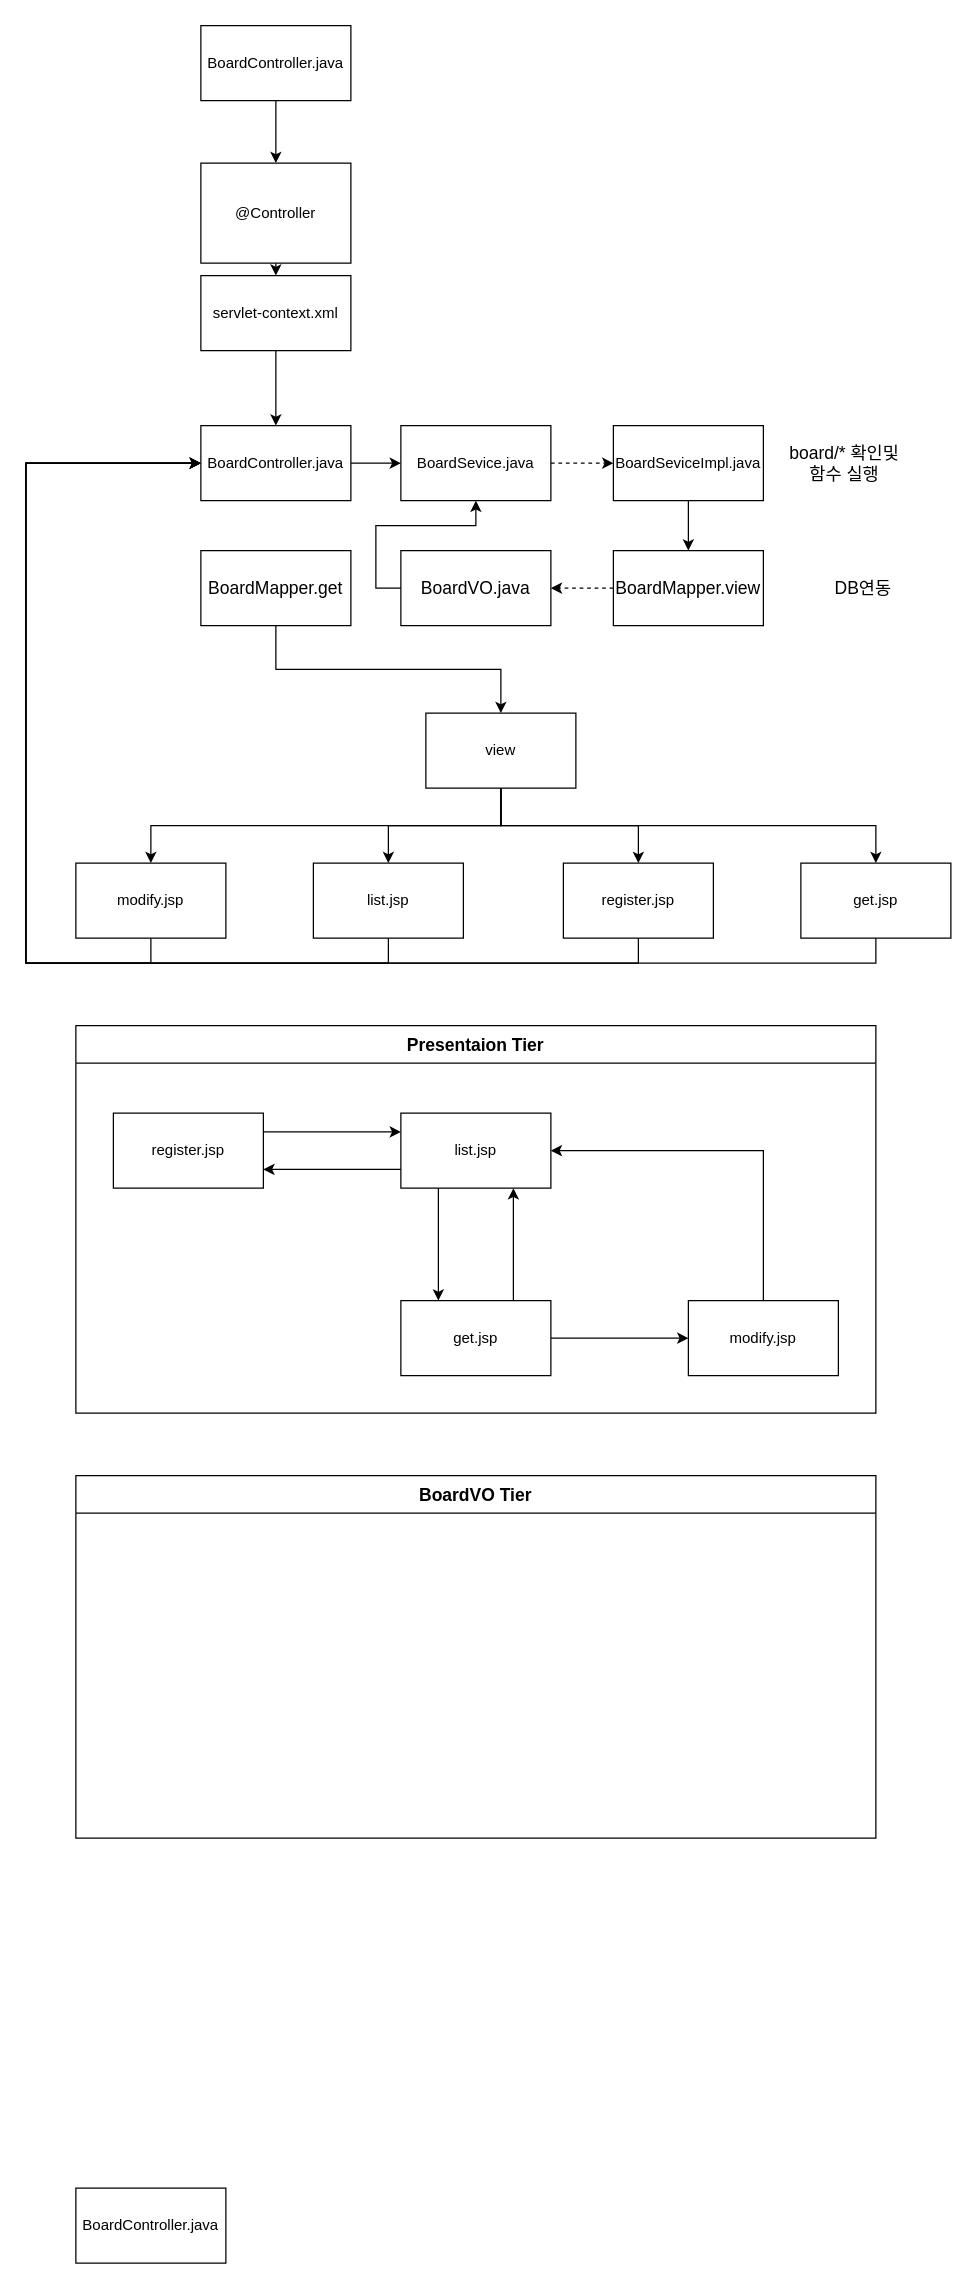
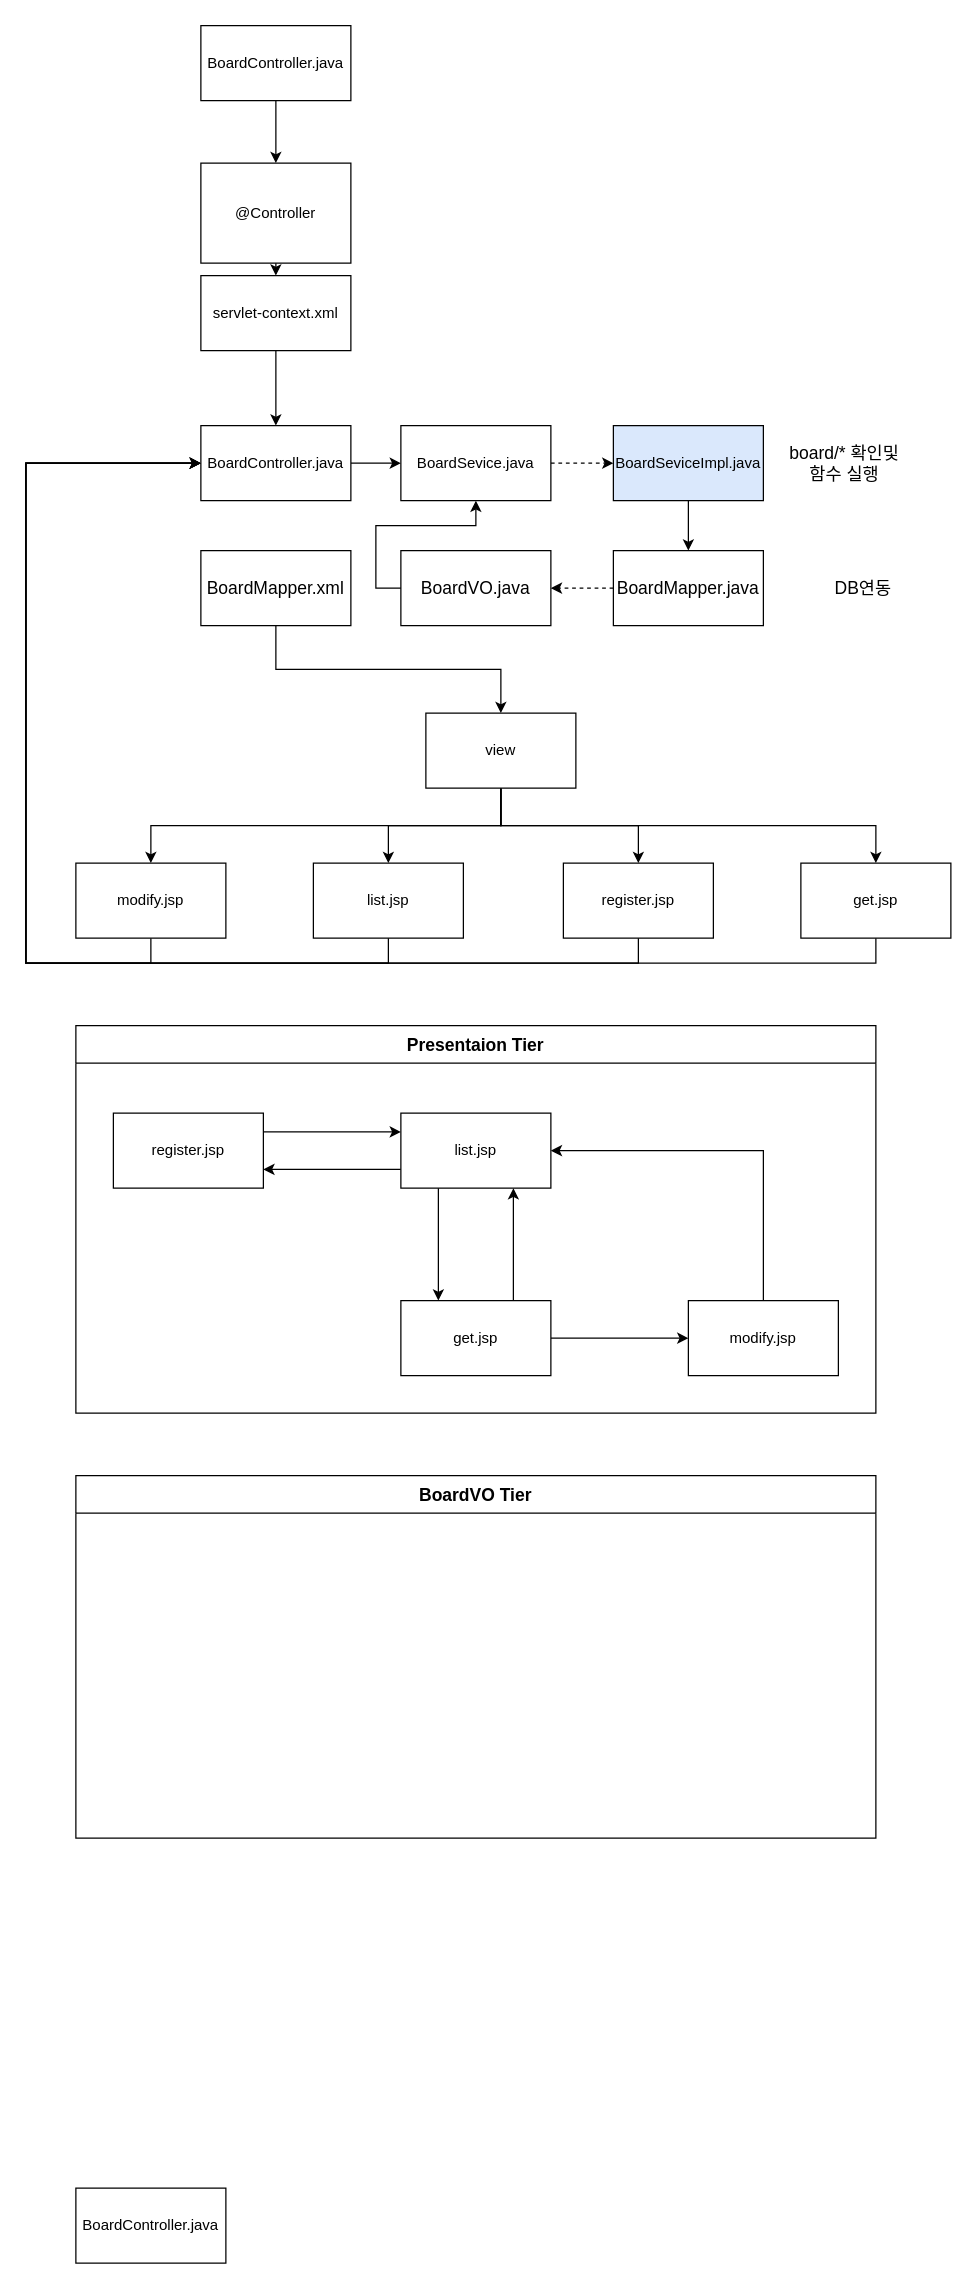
  <mxCell id="0" />
  <mxCell id="1" parent="0" />
  <mxCell id="2" style="edgeStyle=orthogonalEdgeStyle;rounded=0;orthogonalLoop=1;jettySize=auto;html=1;exitX=0.5;exitY=1;exitDx=0;exitDy=0;entryX=0.5;entryY=0;entryDx=0;entryDy=0;fontSize=14;" parent="1" source="3" target="43" edge="1"><mxGeometry relative="1" as="geometry" /></mxCell>
  <mxCell id="3" value="servlet-context.xml" style="rounded=0;whiteSpace=wrap;html=1;" parent="1" vertex="1"><mxGeometry x="160" y="220" width="120" height="60" as="geometry" /></mxCell>
  <mxCell id="4" style="edgeStyle=orthogonalEdgeStyle;rounded=0;orthogonalLoop=1;jettySize=auto;html=1;exitX=0.5;exitY=1;exitDx=0;exitDy=0;entryX=0.5;entryY=0;entryDx=0;entryDy=0;" parent="1" source="8" target="10" edge="1"><mxGeometry relative="1" as="geometry" /></mxCell>
  <mxCell id="5" style="edgeStyle=orthogonalEdgeStyle;rounded=0;orthogonalLoop=1;jettySize=auto;html=1;exitX=0.5;exitY=1;exitDx=0;exitDy=0;entryX=0.5;entryY=0;entryDx=0;entryDy=0;" parent="1" source="8" target="14" edge="1"><mxGeometry relative="1" as="geometry" /></mxCell>
  <mxCell id="6" style="edgeStyle=orthogonalEdgeStyle;rounded=0;orthogonalLoop=1;jettySize=auto;html=1;exitX=0.5;exitY=1;exitDx=0;exitDy=0;entryX=0.5;entryY=0;entryDx=0;entryDy=0;" parent="1" source="8" target="12" edge="1"><mxGeometry relative="1" as="geometry" /></mxCell>
  <mxCell id="7" style="edgeStyle=orthogonalEdgeStyle;rounded=0;orthogonalLoop=1;jettySize=auto;html=1;exitX=0.5;exitY=1;exitDx=0;exitDy=0;" parent="1" source="8" target="16" edge="1"><mxGeometry relative="1" as="geometry" /></mxCell>
  <mxCell id="8" value="view" style="rounded=0;whiteSpace=wrap;html=1;" parent="1" vertex="1"><mxGeometry x="340" y="570" width="120" height="60" as="geometry" /></mxCell>
  <mxCell id="9" style="edgeStyle=orthogonalEdgeStyle;rounded=0;orthogonalLoop=1;jettySize=auto;html=1;exitX=0.5;exitY=1;exitDx=0;exitDy=0;" edge="1" parent="1" source="10"><mxGeometry relative="1" as="geometry"><mxPoint x="160" y="370" as="targetPoint" /><Array as="points"><mxPoint x="310" y="770" /><mxPoint x="20" y="770" /><mxPoint x="20" y="370" /></Array></mxGeometry></mxCell>
  <mxCell id="10" value="list.jsp" style="rounded=0;whiteSpace=wrap;html=1;" parent="1" vertex="1"><mxGeometry x="250" y="690" width="120" height="60" as="geometry" /></mxCell>
  <mxCell id="11" style="edgeStyle=orthogonalEdgeStyle;rounded=0;orthogonalLoop=1;jettySize=auto;html=1;exitX=0.5;exitY=1;exitDx=0;exitDy=0;entryX=0;entryY=0.5;entryDx=0;entryDy=0;" edge="1" parent="1" source="12" target="43"><mxGeometry relative="1" as="geometry"><Array as="points"><mxPoint x="120" y="770" /><mxPoint x="20" y="770" /><mxPoint x="20" y="370" /></Array></mxGeometry></mxCell>
  <mxCell id="12" value="modify.jsp" style="rounded=0;whiteSpace=wrap;html=1;" parent="1" vertex="1"><mxGeometry x="60" y="690" width="120" height="60" as="geometry" /></mxCell>
  <mxCell id="13" style="edgeStyle=orthogonalEdgeStyle;rounded=0;orthogonalLoop=1;jettySize=auto;html=1;exitX=0.5;exitY=1;exitDx=0;exitDy=0;entryX=0;entryY=0.5;entryDx=0;entryDy=0;" edge="1" parent="1" source="14" target="43"><mxGeometry relative="1" as="geometry"><Array as="points"><mxPoint x="510" y="770" /><mxPoint x="20" y="770" /><mxPoint x="20" y="370" /></Array></mxGeometry></mxCell>
  <mxCell id="14" value="register.jsp" style="rounded=0;whiteSpace=wrap;html=1;" parent="1" vertex="1"><mxGeometry x="450" y="690" width="120" height="60" as="geometry" /></mxCell>
  <mxCell id="15" style="edgeStyle=orthogonalEdgeStyle;rounded=0;orthogonalLoop=1;jettySize=auto;html=1;exitX=0.5;exitY=1;exitDx=0;exitDy=0;entryX=0;entryY=0.5;entryDx=0;entryDy=0;" edge="1" parent="1" source="16" target="43"><mxGeometry relative="1" as="geometry"><Array as="points"><mxPoint x="700" y="770" /><mxPoint x="20" y="770" /><mxPoint x="20" y="370" /></Array></mxGeometry></mxCell>
  <mxCell id="16" value="get.jsp" style="rounded=0;whiteSpace=wrap;html=1;" parent="1" vertex="1"><mxGeometry x="640" y="690" width="120" height="60" as="geometry" /></mxCell>
  <mxCell id="17" style="edgeStyle=orthogonalEdgeStyle;rounded=0;orthogonalLoop=1;jettySize=auto;html=1;exitX=0.5;exitY=1;exitDx=0;exitDy=0;entryX=0.5;entryY=0;entryDx=0;entryDy=0;" parent="1" source="18" target="3" edge="1"><mxGeometry relative="1" as="geometry" /></mxCell>
  <mxCell id="18" value="@Controller" style="rounded=0;whiteSpace=wrap;html=1;" parent="1" vertex="1"><mxGeometry x="160" y="130" width="120" height="80" as="geometry" /></mxCell>
  <mxCell id="19" value="BoardController.java" style="rounded=0;whiteSpace=wrap;html=1;" parent="1" vertex="1"><mxGeometry x="160" y="20" width="120" height="60" as="geometry" /></mxCell>
  <mxCell id="20" style="edgeStyle=orthogonalEdgeStyle;rounded=0;orthogonalLoop=1;jettySize=auto;html=1;exitX=0.5;exitY=0;exitDx=0;exitDy=0;entryX=1;entryY=0.5;entryDx=0;entryDy=0;" parent="1" source="21" target="24" edge="1"><mxGeometry relative="1" as="geometry" /></mxCell>
  <mxCell id="21" value="modify.jsp" style="rounded=0;whiteSpace=wrap;html=1;" parent="1" vertex="1"><mxGeometry x="550" y="1040" width="120" height="60" as="geometry" /></mxCell>
  <mxCell id="22" style="edgeStyle=orthogonalEdgeStyle;rounded=0;orthogonalLoop=1;jettySize=auto;html=1;exitX=0;exitY=0.75;exitDx=0;exitDy=0;entryX=1;entryY=0.75;entryDx=0;entryDy=0;" parent="1" source="24" target="26" edge="1"><mxGeometry relative="1" as="geometry" /></mxCell>
  <mxCell id="23" style="edgeStyle=orthogonalEdgeStyle;rounded=0;orthogonalLoop=1;jettySize=auto;html=1;exitX=0.25;exitY=1;exitDx=0;exitDy=0;entryX=0.25;entryY=0;entryDx=0;entryDy=0;" parent="1" source="24" target="29" edge="1"><mxGeometry relative="1" as="geometry" /></mxCell>
  <mxCell id="24" value="list.jsp" style="rounded=0;whiteSpace=wrap;html=1;" parent="1" vertex="1"><mxGeometry x="320" y="890" width="120" height="60" as="geometry" /></mxCell>
  <mxCell id="25" style="edgeStyle=orthogonalEdgeStyle;rounded=0;orthogonalLoop=1;jettySize=auto;html=1;exitX=1;exitY=0.25;exitDx=0;exitDy=0;entryX=0;entryY=0.25;entryDx=0;entryDy=0;" parent="1" source="26" target="24" edge="1"><mxGeometry relative="1" as="geometry" /></mxCell>
  <mxCell id="26" value="register.jsp" style="rounded=0;whiteSpace=wrap;html=1;" parent="1" vertex="1"><mxGeometry x="90" y="890" width="120" height="60" as="geometry" /></mxCell>
  <mxCell id="27" style="edgeStyle=orthogonalEdgeStyle;rounded=0;orthogonalLoop=1;jettySize=auto;html=1;exitX=1;exitY=0.5;exitDx=0;exitDy=0;entryX=0;entryY=0.5;entryDx=0;entryDy=0;" parent="1" source="29" target="21" edge="1"><mxGeometry relative="1" as="geometry" /></mxCell>
  <mxCell id="28" style="edgeStyle=orthogonalEdgeStyle;rounded=0;orthogonalLoop=1;jettySize=auto;html=1;exitX=0.75;exitY=0;exitDx=0;exitDy=0;entryX=0.75;entryY=1;entryDx=0;entryDy=0;" parent="1" source="29" target="24" edge="1"><mxGeometry relative="1" as="geometry"><mxPoint x="410" y="960" as="targetPoint" /></mxGeometry></mxCell>
  <mxCell id="29" value="get.jsp" style="rounded=0;whiteSpace=wrap;html=1;" parent="1" vertex="1"><mxGeometry x="320" y="1040" width="120" height="60" as="geometry" /></mxCell>
  <mxCell id="30" value="Presentaion Tier" style="swimlane;fillColor=none;fontSize=14;startSize=30;" parent="1" vertex="1"><mxGeometry x="60" y="820" width="640" height="310" as="geometry" /></mxCell>
  <mxCell id="31" value="BoardVO Tier" style="swimlane;fillColor=none;fontSize=14;startSize=30;" parent="1" vertex="1"><mxGeometry x="60" y="1180" width="640" height="290" as="geometry" /></mxCell>
  <mxCell id="32" style="edgeStyle=orthogonalEdgeStyle;rounded=0;orthogonalLoop=1;jettySize=auto;html=1;entryX=0.5;entryY=0;entryDx=0;entryDy=0;fontSize=14;" parent="1" source="19" target="18" edge="1"><mxGeometry relative="1" as="geometry"><mxPoint x="220" y="90" as="sourcePoint" /></mxGeometry></mxCell>
  <mxCell id="33" value="BoardController.java" style="rounded=0;whiteSpace=wrap;html=1;" parent="1" vertex="1"><mxGeometry x="60" y="1750" width="120" height="60" as="geometry" /></mxCell>
  <mxCell id="34" style="edgeStyle=orthogonalEdgeStyle;rounded=0;orthogonalLoop=1;jettySize=auto;html=1;exitX=0.5;exitY=1;exitDx=0;exitDy=0;fontSize=14;" parent="1" source="35" target="8" edge="1"><mxGeometry relative="1" as="geometry" /></mxCell>
- <mxCell id="35" value="BoardMapper.get" style="rounded=0;whiteSpace=wrap;html=1;fillColor=none;fontSize=14;" parent="1" vertex="1"><mxGeometry x="160" y="440" width="120" height="60" as="geometry" /></mxCell>
+ <mxCell id="35" value="BoardMapper.xml" style="rounded=0;whiteSpace=wrap;html=1;fillColor=none;fontSize=14;" parent="1" vertex="1"><mxGeometry x="160" y="440" width="120" height="60" as="geometry" /></mxCell>
  <mxCell id="36" style="edgeStyle=orthogonalEdgeStyle;rounded=0;orthogonalLoop=1;jettySize=auto;html=1;exitX=0;exitY=0.5;exitDx=0;exitDy=0;fontSize=14;" parent="1" source="37" target="39" edge="1"><mxGeometry relative="1" as="geometry" /></mxCell>
  <mxCell id="37" value="BoardVO.java" style="rounded=0;whiteSpace=wrap;html=1;fillColor=none;fontSize=14;" parent="1" vertex="1"><mxGeometry x="320" y="440" width="120" height="60" as="geometry" /></mxCell>
  <mxCell id="38" style="edgeStyle=orthogonalEdgeStyle;rounded=0;orthogonalLoop=1;jettySize=auto;html=1;exitX=1;exitY=0.5;exitDx=0;exitDy=0;entryX=0;entryY=0.5;entryDx=0;entryDy=0;fontSize=14;dashed=1;" parent="1" source="39" target="41" edge="1"><mxGeometry relative="1" as="geometry" /></mxCell>
  <mxCell id="39" value="BoardSevice.java" style="rounded=0;whiteSpace=wrap;html=1;" parent="1" vertex="1"><mxGeometry x="320" y="340" width="120" height="60" as="geometry" /></mxCell>
  <mxCell id="40" style="edgeStyle=orthogonalEdgeStyle;rounded=0;orthogonalLoop=1;jettySize=auto;html=1;exitX=0.5;exitY=1;exitDx=0;exitDy=0;entryX=0.5;entryY=0;entryDx=0;entryDy=0;fontSize=14;" parent="1" source="41" target="45" edge="1"><mxGeometry relative="1" as="geometry" /></mxCell>
- <mxCell id="41" value="BoardSeviceImpl.java" style="rounded=0;whiteSpace=wrap;html=1;" parent="1" vertex="1"><mxGeometry x="490" y="340" width="120" height="60" as="geometry" /></mxCell>
+ <mxCell id="41" value="BoardSeviceImpl.java" style="rounded=0;whiteSpace=wrap;html=1;fillColor=#dae8fc;" parent="1" vertex="1"><mxGeometry x="490" y="340" width="120" height="60" as="geometry" /></mxCell>
  <mxCell id="42" style="edgeStyle=orthogonalEdgeStyle;rounded=0;orthogonalLoop=1;jettySize=auto;html=1;exitX=1;exitY=0.5;exitDx=0;exitDy=0;entryX=0;entryY=0.5;entryDx=0;entryDy=0;fontSize=14;" parent="1" source="43" target="39" edge="1"><mxGeometry relative="1" as="geometry" /></mxCell>
  <mxCell id="43" value="BoardController.java" style="rounded=0;whiteSpace=wrap;html=1;" parent="1" vertex="1"><mxGeometry x="160" y="340" width="120" height="60" as="geometry" /></mxCell>
  <mxCell id="44" style="edgeStyle=orthogonalEdgeStyle;rounded=0;orthogonalLoop=1;jettySize=auto;html=1;exitX=0;exitY=0.5;exitDx=0;exitDy=0;entryX=1;entryY=0.5;entryDx=0;entryDy=0;fontSize=14;dashed=1;" parent="1" source="45" target="37" edge="1"><mxGeometry relative="1" as="geometry" /></mxCell>
- <mxCell id="45" value="BoardMapper.view" style="rounded=0;whiteSpace=wrap;html=1;fillColor=none;fontSize=14;" parent="1" vertex="1"><mxGeometry x="490" y="440" width="120" height="60" as="geometry" /></mxCell>
+ <mxCell id="45" value="BoardMapper.java" style="rounded=0;whiteSpace=wrap;html=1;fillColor=none;fontSize=14;" parent="1" vertex="1"><mxGeometry x="490" y="440" width="120" height="60" as="geometry" /></mxCell>
  <mxCell id="46" value="DB연동" style="text;html=1;strokeColor=none;fillColor=none;align=center;verticalAlign=middle;whiteSpace=wrap;rounded=0;fontSize=14;" parent="1" vertex="1"><mxGeometry x="640" y="460" width="100" height="20" as="geometry" /></mxCell>
  <mxCell id="47" value="board/* 확인및 함수 실행" style="text;html=1;strokeColor=none;fillColor=none;align=center;verticalAlign=middle;whiteSpace=wrap;rounded=0;fontSize=14;" parent="1" vertex="1"><mxGeometry x="630" y="360" width="90" height="20" as="geometry" /></mxCell>
